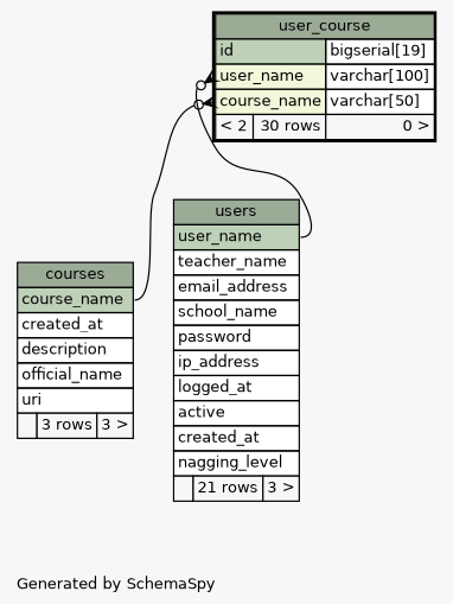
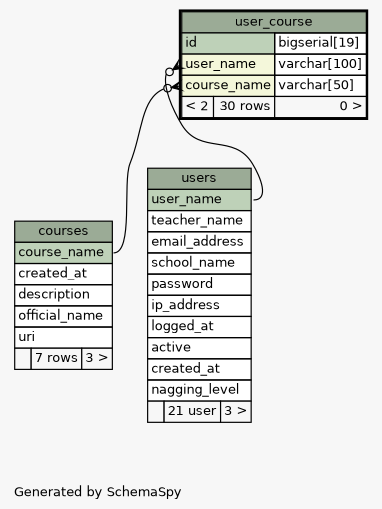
  digraph {
    bgcolor="#f7f7f7"
    fontname=Helvetica
    fontsize=11
    label="\nGenerated by SchemaSpy"
    labeljust=l
    nodesep=0.18
    rankdir=TB
    ranksep=0.46
    node [fontname=Helvetica fontsize=11 shape=plaintext]
    edge [arrowhead=none arrowsize=0.8 arrowtail=crowodot dir=back]
    n1 [label=<     <TABLE BORDER="2" CELLBORDER="1" CELLSPACING="0" BGCOLOR="#ffffff">       <TR><TD COLSPAN="3" BGCOLOR="#9bab96" ALIGN="CENTER">user_course</TD></TR>       <TR><TD PORT="id" COLSPAN="2" BGCOLOR="#bed1b8" ALIGN="LEFT">id</TD><TD PORT="id.type" ALIGN="LEFT">bigserial[19]</TD></TR>       <TR><TD PORT="user_name" COLSPAN="2" BGCOLOR="#f4f7da" ALIGN="LEFT">user_name</TD><TD PORT="user_name.type" ALIGN="LEFT">varchar[100]</TD></TR>       <TR><TD PORT="course_name" COLSPAN="2" BGCOLOR="#f4f7da" ALIGN="LEFT">course_name</TD><TD PORT="course_name.type" ALIGN="LEFT">varchar[50]</TD></TR>       <TR><TD ALIGN="LEFT" BGCOLOR="#f7f7f7">&lt; 2</TD><TD ALIGN="RIGHT" BGCOLOR="#f7f7f7">30 rows</TD><TD ALIGN="RIGHT" BGCOLOR="#f7f7f7">0 &gt;</TD></TR>     </TABLE>>]
-   n2 [label=<     <TABLE BORDER="0" CELLBORDER="1" CELLSPACING="0" BGCOLOR="#ffffff">       <TR><TD COLSPAN="3" BGCOLOR="#9bab96" ALIGN="CENTER">courses</TD></TR>       <TR><TD PORT="course_name" COLSPAN="3" BGCOLOR="#bed1b8" ALIGN="LEFT">course_name</TD></TR>       <TR><TD PORT="created_at" COLSPAN="3" ALIGN="LEFT">created_at</TD></TR>       <TR><TD PORT="description" COLSPAN="3" ALIGN="LEFT">description</TD></TR>       <TR><TD PORT="official_name" COLSPAN="3" ALIGN="LEFT">official_name</TD></TR>       <TR><TD PORT="uri" COLSPAN="3" ALIGN="LEFT">uri</TD></TR>       <TR><TD ALIGN="LEFT" BGCOLOR="#f7f7f7">  </TD><TD ALIGN="RIGHT" BGCOLOR="#f7f7f7">3 rows</TD><TD ALIGN="RIGHT" BGCOLOR="#f7f7f7">3 &gt;</TD></TR>     </TABLE>>]
-   n3 [label=<     <TABLE BORDER="0" CELLBORDER="1" CELLSPACING="0" BGCOLOR="#ffffff">       <TR><TD COLSPAN="3" BGCOLOR="#9bab96" ALIGN="CENTER">users</TD></TR>       <TR><TD PORT="user_name" COLSPAN="3" BGCOLOR="#bed1b8" ALIGN="LEFT">user_name</TD></TR>       <TR><TD PORT="teacher_name" COLSPAN="3" ALIGN="LEFT">teacher_name</TD></TR>       <TR><TD PORT="email_address" COLSPAN="3" ALIGN="LEFT">email_address</TD></TR>       <TR><TD PORT="school_name" COLSPAN="3" ALIGN="LEFT">school_name</TD></TR>       <TR><TD PORT="password" COLSPAN="3" ALIGN="LEFT">password</TD></TR>       <TR><TD PORT="ip_address" COLSPAN="3" ALIGN="LEFT">ip_address</TD></TR>       <TR><TD PORT="logged_at" COLSPAN="3" ALIGN="LEFT">logged_at</TD></TR>       <TR><TD PORT="active" COLSPAN="3" ALIGN="LEFT">active</TD></TR>       <TR><TD PORT="created_at" COLSPAN="3" ALIGN="LEFT">created_at</TD></TR>       <TR><TD PORT="nagging_level" COLSPAN="3" ALIGN="LEFT">nagging_level</TD></TR>       <TR><TD ALIGN="LEFT" BGCOLOR="#f7f7f7">  </TD><TD ALIGN="RIGHT" BGCOLOR="#f7f7f7">21 rows</TD><TD ALIGN="RIGHT" BGCOLOR="#f7f7f7">3 &gt;</TD></TR>     </TABLE>>]
+   n2 [label=<     <TABLE BORDER="0" CELLBORDER="1" CELLSPACING="0" BGCOLOR="#ffffff">       <TR><TD COLSPAN="3" BGCOLOR="#9bab96" ALIGN="CENTER">courses</TD></TR>       <TR><TD PORT="course_name" COLSPAN="3" BGCOLOR="#bed1b8" ALIGN="LEFT">course_name</TD></TR>       <TR><TD PORT="created_at" COLSPAN="3" ALIGN="LEFT">created_at</TD></TR>       <TR><TD PORT="description" COLSPAN="3" ALIGN="LEFT">description</TD></TR>       <TR><TD PORT="official_name" COLSPAN="3" ALIGN="LEFT">official_name</TD></TR>       <TR><TD PORT="uri" COLSPAN="3" ALIGN="LEFT">uri</TD></TR>       <TR><TD ALIGN="LEFT" BGCOLOR="#f7f7f7">  </TD><TD ALIGN="RIGHT" BGCOLOR="#f7f7f7">7 rows</TD><TD ALIGN="RIGHT" BGCOLOR="#f7f7f7">3 &gt;</TD></TR>     </TABLE>>]
+   n3 [label=<     <TABLE BORDER="0" CELLBORDER="1" CELLSPACING="0" BGCOLOR="#ffffff">       <TR><TD COLSPAN="3" BGCOLOR="#9bab96" ALIGN="CENTER">users</TD></TR>       <TR><TD PORT="user_name" COLSPAN="3" BGCOLOR="#bed1b8" ALIGN="LEFT">user_name</TD></TR>       <TR><TD PORT="teacher_name" COLSPAN="3" ALIGN="LEFT">teacher_name</TD></TR>       <TR><TD PORT="email_address" COLSPAN="3" ALIGN="LEFT">email_address</TD></TR>       <TR><TD PORT="school_name" COLSPAN="3" ALIGN="LEFT">school_name</TD></TR>       <TR><TD PORT="password" COLSPAN="3" ALIGN="LEFT">password</TD></TR>       <TR><TD PORT="ip_address" COLSPAN="3" ALIGN="LEFT">ip_address</TD></TR>       <TR><TD PORT="logged_at" COLSPAN="3" ALIGN="LEFT">logged_at</TD></TR>       <TR><TD PORT="active" COLSPAN="3" ALIGN="LEFT">active</TD></TR>       <TR><TD PORT="created_at" COLSPAN="3" ALIGN="LEFT">created_at</TD></TR>       <TR><TD PORT="nagging_level" COLSPAN="3" ALIGN="LEFT">nagging_level</TD></TR>       <TR><TD ALIGN="LEFT" BGCOLOR="#f7f7f7">  </TD><TD ALIGN="RIGHT" BGCOLOR="#f7f7f7">21 user</TD><TD ALIGN="RIGHT" BGCOLOR="#f7f7f7">3 &gt;</TD></TR>     </TABLE>>]
    n1 -> n2 [headport="course_name:e" tailport="course_name:w"]
    n1 -> n3 [headport="user_name:e" tailport="user_name:w"]
  }
